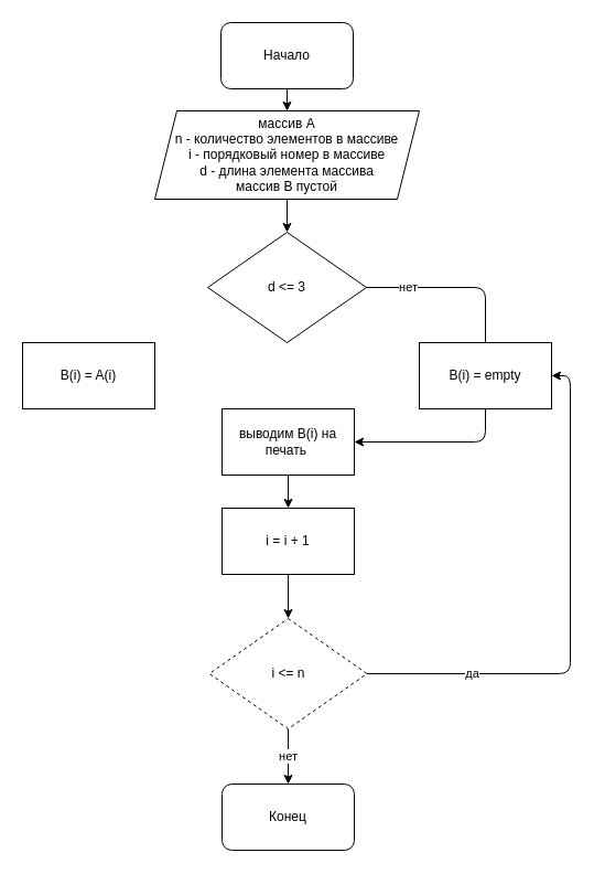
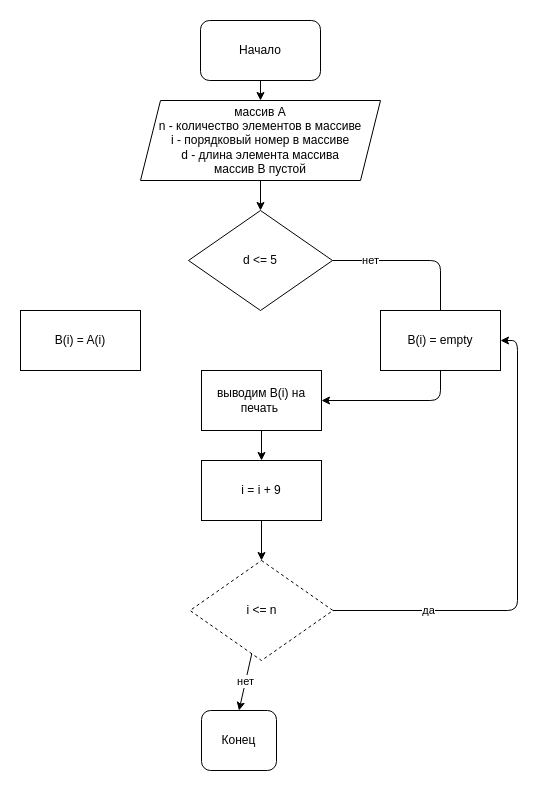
  <mxCell id="0" />
  <mxCell id="1" parent="0" />
  <mxCell id="2" value="" style="edgeStyle=none;html=1;" parent="1" source="3" target="5" edge="1"><mxGeometry relative="1" as="geometry" /></mxCell>
  <mxCell id="3" value="Начало" style="rounded=1;whiteSpace=wrap;html=1;" parent="1" vertex="1"><mxGeometry x="200" y="20" width="120" height="60" as="geometry" /></mxCell>
  <mxCell id="4" value="" style="edgeStyle=none;html=1;" edge="1" parent="1" source="5" target="7"><mxGeometry relative="1" as="geometry" /></mxCell>
  <mxCell id="5" value="массив А&lt;br&gt;n - количество элементов в массиве&lt;br&gt;i - порядковый&amp;nbsp;номер в массиве&lt;br&gt;d - длина элемента массива&lt;br&gt;массив В пустой" style="shape=parallelogram;perimeter=parallelogramPerimeter;whiteSpace=wrap;html=1;fixedSize=1;" parent="1" vertex="1"><mxGeometry x="140" y="100" width="240" height="80" as="geometry" /></mxCell>
  <mxCell id="6" value="нет" style="edgeStyle=none;html=1;entryX=0.5;entryY=0;entryDx=0;entryDy=0;endArrow=none;" edge="1" parent="1" source="7" target="10"><mxGeometry x="-0.524" relative="1" as="geometry"><Array as="points"><mxPoint x="440" y="260" /></Array><mxPoint as="offset" /></mxGeometry></mxCell>
- <mxCell id="7" value="d &amp;lt;= 3" style="rhombus;whiteSpace=wrap;html=1;" vertex="1" parent="1"><mxGeometry x="188" y="210" width="144" height="100" as="geometry" /></mxCell>
+ <mxCell id="7" value="d &amp;lt;= 5" style="rhombus;whiteSpace=wrap;html=1;" vertex="1" parent="1"><mxGeometry x="188" y="210" width="144" height="100" as="geometry" /></mxCell>
  <mxCell id="8" value="B(i) = A(i)" style="rounded=0;whiteSpace=wrap;html=1;" vertex="1" parent="1"><mxGeometry x="20" y="310" width="120" height="60" as="geometry" /></mxCell>
  <mxCell id="9" style="edgeStyle=none;html=1;entryX=1;entryY=0.5;entryDx=0;entryDy=0;" edge="1" parent="1" source="10" target="12"><mxGeometry relative="1" as="geometry"><Array as="points"><mxPoint x="440" y="400" /></Array></mxGeometry></mxCell>
  <mxCell id="10" value="B(i) = empty" style="rounded=0;whiteSpace=wrap;html=1;" vertex="1" parent="1"><mxGeometry x="380" y="310" width="120" height="60" as="geometry" /></mxCell>
  <mxCell id="11" style="edgeStyle=none;html=1;entryX=0.5;entryY=0;entryDx=0;entryDy=0;" edge="1" parent="1" source="12" target="14"><mxGeometry relative="1" as="geometry" /></mxCell>
  <mxCell id="12" value="выводим B(i) на печать&amp;nbsp;" style="rounded=0;whiteSpace=wrap;html=1;" vertex="1" parent="1"><mxGeometry x="201" y="370" width="120" height="60" as="geometry" /></mxCell>
  <mxCell id="13" style="edgeStyle=none;html=1;entryX=0.5;entryY=0;entryDx=0;entryDy=0;" edge="1" parent="1" source="14" target="17"><mxGeometry relative="1" as="geometry" /></mxCell>
- <mxCell id="14" value="i = i + 1" style="rounded=0;whiteSpace=wrap;html=1;" vertex="1" parent="1"><mxGeometry x="201" y="460" width="120" height="60" as="geometry" /></mxCell>
+ <mxCell id="14" value="i = i + 9" style="rounded=0;whiteSpace=wrap;html=1;" vertex="1" parent="1"><mxGeometry x="201" y="460" width="120" height="60" as="geometry" /></mxCell>
  <mxCell id="15" value="нет" style="edgeStyle=none;html=1;entryX=0.5;entryY=0;entryDx=0;entryDy=0;" edge="1" parent="1" source="17" target="18"><mxGeometry relative="1" as="geometry" /></mxCell>
  <mxCell id="16" value="да" style="edgeStyle=none;html=1;entryX=1;entryY=0.5;entryDx=0;entryDy=0;" edge="1" parent="1" source="17" target="10"><mxGeometry x="-0.599" relative="1" as="geometry"><Array as="points"><mxPoint x="517" y="610" /><mxPoint x="517" y="340" /></Array><mxPoint as="offset" /></mxGeometry></mxCell>
  <mxCell id="17" value="i &amp;lt;= n" style="rhombus;whiteSpace=wrap;html=1;dashed=1;" vertex="1" parent="1"><mxGeometry x="189.5" y="560" width="143" height="100" as="geometry" /></mxCell>
- <mxCell id="18" value="Конец" style="rounded=1;whiteSpace=wrap;html=1;" vertex="1" parent="1"><mxGeometry x="201" y="710" width="120" height="60" as="geometry" /></mxCell>
+ <mxCell id="18" value="Конец" style="rounded=1;whiteSpace=wrap;html=1;" vertex="1" parent="1"><mxGeometry x="201" y="710" width="75" height="60" as="geometry" /></mxCell>
